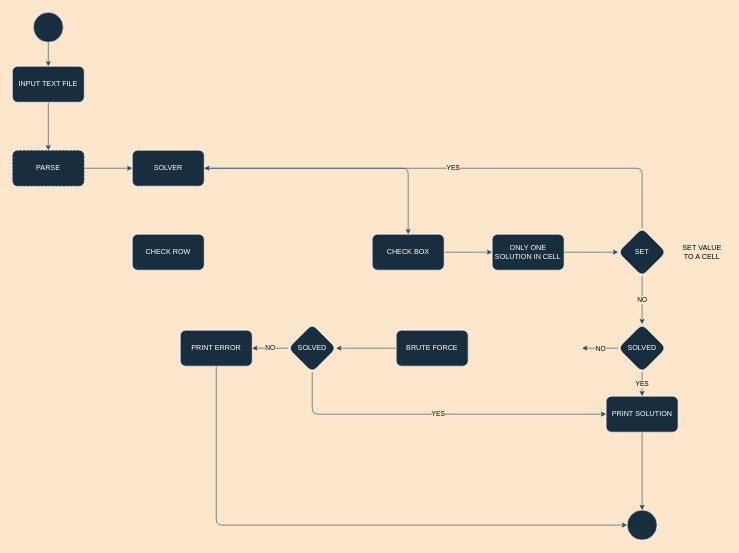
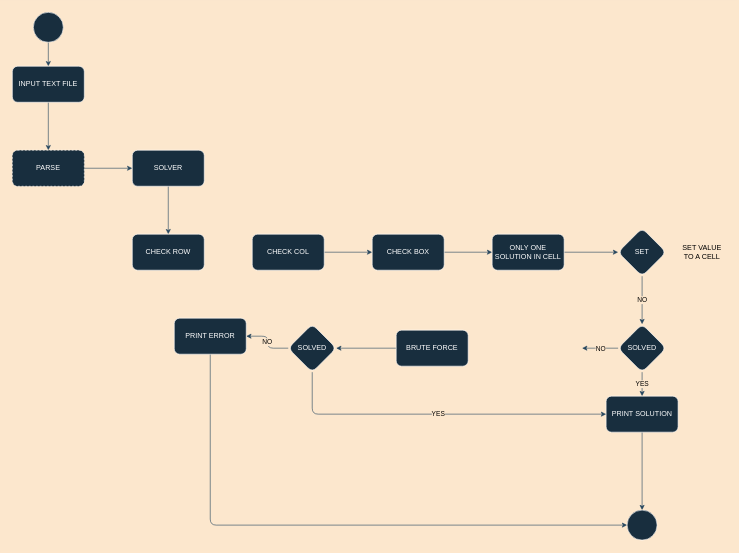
  <mxCell id="0" />
  <mxCell id="1" parent="0" />
  <mxCell id="2" value="" style="edgeStyle=orthogonalEdgeStyle;curved=0;rounded=1;sketch=0;orthogonalLoop=1;jettySize=auto;html=1;strokeColor=#23445D;labelBackgroundColor=#FCE7CD;" parent="1" source="3" target="5" edge="1"><mxGeometry relative="1" as="geometry" /></mxCell>
  <mxCell id="3" value="" style="ellipse;whiteSpace=wrap;html=1;aspect=fixed;rounded=0;sketch=0;fontColor=#FFFFFF;strokeColor=#FFFFFF;fillColor=#182E3E;" parent="1" vertex="1"><mxGeometry x="55" y="20" width="50" height="50" as="geometry" /></mxCell>
  <mxCell id="4" value="" style="edgeStyle=orthogonalEdgeStyle;curved=0;rounded=1;sketch=0;orthogonalLoop=1;jettySize=auto;html=1;strokeColor=#23445D;labelBackgroundColor=#FCE7CD;" parent="1" source="5" target="7" edge="1"><mxGeometry relative="1" as="geometry" /></mxCell>
  <mxCell id="5" value="INPUT TEXT FILE" style="rounded=1;whiteSpace=wrap;html=1;sketch=0;fontColor=#FFFFFF;strokeColor=#FFFFFF;fillColor=#182E3E;" parent="1" vertex="1"><mxGeometry x="20" y="110" width="120" height="60" as="geometry" /></mxCell>
  <mxCell id="6" value="" style="edgeStyle=orthogonalEdgeStyle;curved=0;rounded=1;sketch=0;orthogonalLoop=1;jettySize=auto;html=1;strokeColor=#23445D;labelBackgroundColor=#FCE7CD;" parent="1" source="7" target="9" edge="1"><mxGeometry relative="1" as="geometry" /></mxCell>
  <mxCell id="7" value="PARSE" style="rounded=1;whiteSpace=wrap;html=1;fontColor=#FFFFFF;strokeColor=#FFFFFF;fillColor=#182E3E;sketch=0;dashed=1;" parent="1" vertex="1"><mxGeometry x="20" y="250" width="120" height="60" as="geometry" /></mxCell>
- <mxCell id="8" value="" style="edgeStyle=orthogonalEdgeStyle;curved=0;rounded=1;sketch=0;orthogonalLoop=1;jettySize=auto;html=1;strokeColor=#23445D;labelBackgroundColor=#FCE7CD;" parent="1" source="9" target="14" edge="1"><mxGeometry relative="1" as="geometry" /></mxCell>
+ <mxCell id="8" value="" style="edgeStyle=orthogonalEdgeStyle;curved=0;rounded=1;sketch=0;orthogonalLoop=1;jettySize=auto;html=1;strokeColor=#23445D;labelBackgroundColor=#FCE7CD;" parent="1" source="9" target="10" edge="1"><mxGeometry relative="1" as="geometry" /></mxCell>
  <mxCell id="9" value="SOLVER" style="rounded=1;whiteSpace=wrap;html=1;fontColor=#FFFFFF;strokeColor=#FFFFFF;fillColor=#182E3E;sketch=0;" parent="1" vertex="1"><mxGeometry x="220" y="250" width="120" height="60" as="geometry" /></mxCell>
  <mxCell id="10" value="CHECK ROW" style="rounded=1;whiteSpace=wrap;html=1;fontColor=#FFFFFF;strokeColor=#FFFFFF;fillColor=#182E3E;sketch=0;" parent="1" vertex="1"><mxGeometry x="220" y="390" width="120" height="60" as="geometry" /></mxCell>
+ <mxCell id="11" value="" style="edgeStyle=orthogonalEdgeStyle;curved=0;rounded=1;sketch=0;orthogonalLoop=1;jettySize=auto;html=1;strokeColor=#23445D;labelBackgroundColor=#FCE7CD;" parent="1" source="12" target="14" edge="1"><mxGeometry relative="1" as="geometry" /></mxCell>
+ <mxCell id="12" value="CHECK COL" style="rounded=1;whiteSpace=wrap;html=1;fontColor=#FFFFFF;strokeColor=#FFFFFF;fillColor=#182E3E;sketch=0;" parent="1" vertex="1"><mxGeometry x="420" y="390" width="120" height="60" as="geometry" /></mxCell>
  <mxCell id="13" value="" style="edgeStyle=orthogonalEdgeStyle;curved=0;rounded=1;sketch=0;orthogonalLoop=1;jettySize=auto;html=1;fontColor=#000000;strokeColor=#23445D;" parent="1" source="14" target="33" edge="1"><mxGeometry relative="1" as="geometry" /></mxCell>
  <mxCell id="14" value="CHECK BOX" style="rounded=1;whiteSpace=wrap;html=1;fontColor=#FFFFFF;strokeColor=#FFFFFF;fillColor=#182E3E;sketch=0;" parent="1" vertex="1"><mxGeometry x="620" y="390" width="120" height="60" as="geometry" /></mxCell>
- <mxCell id="15" value="YES" style="edgeStyle=orthogonalEdgeStyle;curved=0;rounded=1;sketch=0;orthogonalLoop=1;jettySize=auto;html=1;exitX=0.5;exitY=0;exitDx=0;exitDy=0;strokeColor=#23445D;entryX=1;entryY=0.5;entryDx=0;entryDy=0;labelBackgroundColor=#FCE7CD;fontColor=#000000;" parent="1" source="17" target="9" edge="1"><mxGeometry relative="1" as="geometry"><mxPoint x="270" y="180" as="targetPoint" /><Array as="points"><mxPoint x="1070" y="280" /></Array></mxGeometry></mxCell>
  <mxCell id="16" value="NO" style="edgeStyle=orthogonalEdgeStyle;curved=0;rounded=1;sketch=0;orthogonalLoop=1;jettySize=auto;html=1;strokeColor=#23445D;labelBackgroundColor=#FCE7CD;fontColor=#000000;" parent="1" source="17" target="21" edge="1"><mxGeometry relative="1" as="geometry" /></mxCell>
  <mxCell id="17" value="SET" style="rhombus;whiteSpace=wrap;html=1;rounded=1;fontColor=#FFFFFF;strokeColor=#FFFFFF;fillColor=#182E3E;sketch=0;" parent="1" vertex="1"><mxGeometry x="1030" y="380" width="80" height="80" as="geometry" /></mxCell>
  <mxCell id="18" value="SET VALUE TO A CELL" style="text;html=1;strokeColor=none;fillColor=none;align=center;verticalAlign=middle;whiteSpace=wrap;rounded=0;sketch=0;fontColor=#000000;" parent="1" vertex="1"><mxGeometry x="1130" y="410" width="80" height="20" as="geometry" /></mxCell>
  <mxCell id="19" value="NO" style="edgeStyle=orthogonalEdgeStyle;curved=0;rounded=1;sketch=0;orthogonalLoop=1;jettySize=auto;html=1;strokeColor=#23445D;labelBackgroundColor=#FCE7CD;fontColor=#000000;" parent="1" source="21" edge="1"><mxGeometry relative="1" as="geometry"><mxPoint x="970" y="580" as="targetPoint" /></mxGeometry></mxCell>
  <mxCell id="20" value="YES" style="edgeStyle=orthogonalEdgeStyle;curved=0;rounded=1;sketch=0;orthogonalLoop=1;jettySize=auto;html=1;strokeColor=#23445D;labelBackgroundColor=#FCE7CD;fontColor=#000000;" parent="1" source="21" target="25" edge="1"><mxGeometry relative="1" as="geometry" /></mxCell>
  <mxCell id="21" value="SOLVED" style="rhombus;whiteSpace=wrap;html=1;rounded=1;fontColor=#FFFFFF;strokeColor=#FFFFFF;fillColor=#182E3E;sketch=0;" parent="1" vertex="1"><mxGeometry x="1030" y="540" width="80" height="80" as="geometry" /></mxCell>
  <mxCell id="22" value="" style="edgeStyle=orthogonalEdgeStyle;curved=0;rounded=1;sketch=0;orthogonalLoop=1;jettySize=auto;html=1;strokeColor=#23445D;labelBackgroundColor=#FCE7CD;" parent="1" source="23" target="28" edge="1"><mxGeometry relative="1" as="geometry" /></mxCell>
  <mxCell id="23" value="BRUTE FORCE" style="rounded=1;whiteSpace=wrap;html=1;fontColor=#FFFFFF;strokeColor=#FFFFFF;fillColor=#182E3E;sketch=0;" parent="1" vertex="1"><mxGeometry x="660" y="550" width="120" height="60" as="geometry" /></mxCell>
  <mxCell id="24" style="edgeStyle=orthogonalEdgeStyle;curved=0;rounded=1;sketch=0;orthogonalLoop=1;jettySize=auto;html=1;exitX=0.5;exitY=1;exitDx=0;exitDy=0;entryX=0.5;entryY=0;entryDx=0;entryDy=0;fontColor=#000000;strokeColor=#23445D;" parent="1" source="25" target="31" edge="1"><mxGeometry relative="1" as="geometry" /></mxCell>
  <mxCell id="25" value="PRINT SOLUTION" style="rounded=1;whiteSpace=wrap;html=1;fontColor=#FFFFFF;strokeColor=#FFFFFF;fillColor=#182E3E;sketch=0;" parent="1" vertex="1"><mxGeometry x="1010" y="660" width="120" height="60" as="geometry" /></mxCell>
  <mxCell id="26" value="YES" style="edgeStyle=orthogonalEdgeStyle;curved=0;rounded=1;sketch=0;orthogonalLoop=1;jettySize=auto;html=1;exitX=0.5;exitY=1;exitDx=0;exitDy=0;entryX=0;entryY=0.5;entryDx=0;entryDy=0;strokeColor=#23445D;labelBackgroundColor=#FCE7CD;fontColor=#000000;" parent="1" source="28" target="25" edge="1"><mxGeometry relative="1" as="geometry" /></mxCell>
  <mxCell id="27" value="NO" style="edgeStyle=orthogonalEdgeStyle;curved=0;rounded=1;sketch=0;orthogonalLoop=1;jettySize=auto;html=1;strokeColor=#23445D;labelBackgroundColor=#FCE7CD;fontColor=#000000;" parent="1" source="28" target="30" edge="1"><mxGeometry relative="1" as="geometry" /></mxCell>
  <mxCell id="28" value="SOLVED" style="rhombus;whiteSpace=wrap;html=1;rounded=1;fontColor=#FFFFFF;strokeColor=#FFFFFF;fillColor=#182E3E;sketch=0;" parent="1" vertex="1"><mxGeometry x="480" y="540" width="80" height="80" as="geometry" /></mxCell>
  <mxCell id="29" style="edgeStyle=orthogonalEdgeStyle;curved=0;rounded=1;sketch=0;orthogonalLoop=1;jettySize=auto;html=1;exitX=0.5;exitY=1;exitDx=0;exitDy=0;entryX=0;entryY=0.5;entryDx=0;entryDy=0;fontColor=#000000;strokeColor=#23445D;" parent="1" source="30" target="31" edge="1"><mxGeometry relative="1" as="geometry" /></mxCell>
- <mxCell id="30" value="PRINT ERROR" style="rounded=1;whiteSpace=wrap;html=1;fontColor=#FFFFFF;strokeColor=#FFFFFF;fillColor=#182E3E;sketch=0;" parent="1" vertex="1"><mxGeometry x="300" y="550" width="120" height="60" as="geometry" /></mxCell>
+ <mxCell id="30" value="PRINT ERROR" style="rounded=1;whiteSpace=wrap;html=1;fontColor=#FFFFFF;strokeColor=#FFFFFF;fillColor=#182E3E;sketch=0;" parent="1" vertex="1"><mxGeometry x="290" y="530" width="120" height="60" as="geometry" /></mxCell>
  <mxCell id="31" value="" style="ellipse;whiteSpace=wrap;html=1;aspect=fixed;rounded=0;sketch=0;fontColor=#FFFFFF;strokeColor=#FFFFFF;fillColor=#182E3E;" parent="1" vertex="1"><mxGeometry x="1045" y="850" width="50" height="50" as="geometry" /></mxCell>
  <mxCell id="32" value="" style="edgeStyle=orthogonalEdgeStyle;curved=0;rounded=1;sketch=0;orthogonalLoop=1;jettySize=auto;html=1;fontColor=#000000;strokeColor=#23445D;" parent="1" source="33" target="17" edge="1"><mxGeometry relative="1" as="geometry" /></mxCell>
  <mxCell id="33" value="ONLY ONE SOLUTION IN CELL" style="rounded=1;whiteSpace=wrap;html=1;fontColor=#FFFFFF;strokeColor=#FFFFFF;fillColor=#182E3E;sketch=0;" parent="1" vertex="1"><mxGeometry x="820" y="390" width="120" height="60" as="geometry" /></mxCell>
